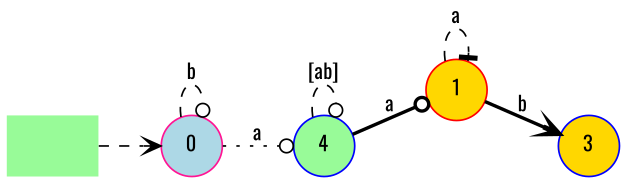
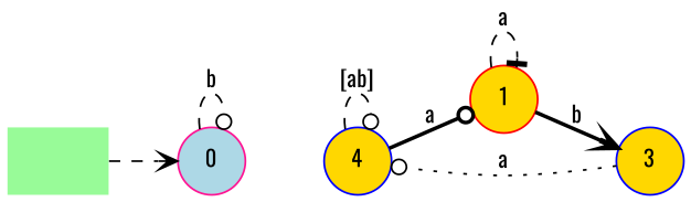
  digraph {
    fontname=Oswald
    fontsize=12
    rankdir=LR
    node [color=deeppink fillcolor=palegreen fontname=Oswald shape=circle style=filled fontsize=12]
    edge [arrowhead=odot fontname=Oswald style=dashed fontsize=12]
    n1 [label=" " shape=plaintext fontsize=""]
    0 [fillcolor=lightblue]
-   4 [color=blue]
+   4 [color=blue fillcolor=gold]
    1 [color=red fillcolor=gold]
    3 [color=blue fillcolor=gold]
    n1 -> 0 [arrowhead=vee fontsize=""]
    0 -> 0 [label=b]
    4 -> 4 [label="[ab]"]
    4 -> 1 [label=a style=bold]
    1 -> 1 [arrowhead=tee label=a]
    1 -> 3 [arrowhead=vee label=b style=bold]
-   0 -> 4 [label=a style=dotted]
+   3 -> 4 [label=a style=dotted]
  }
